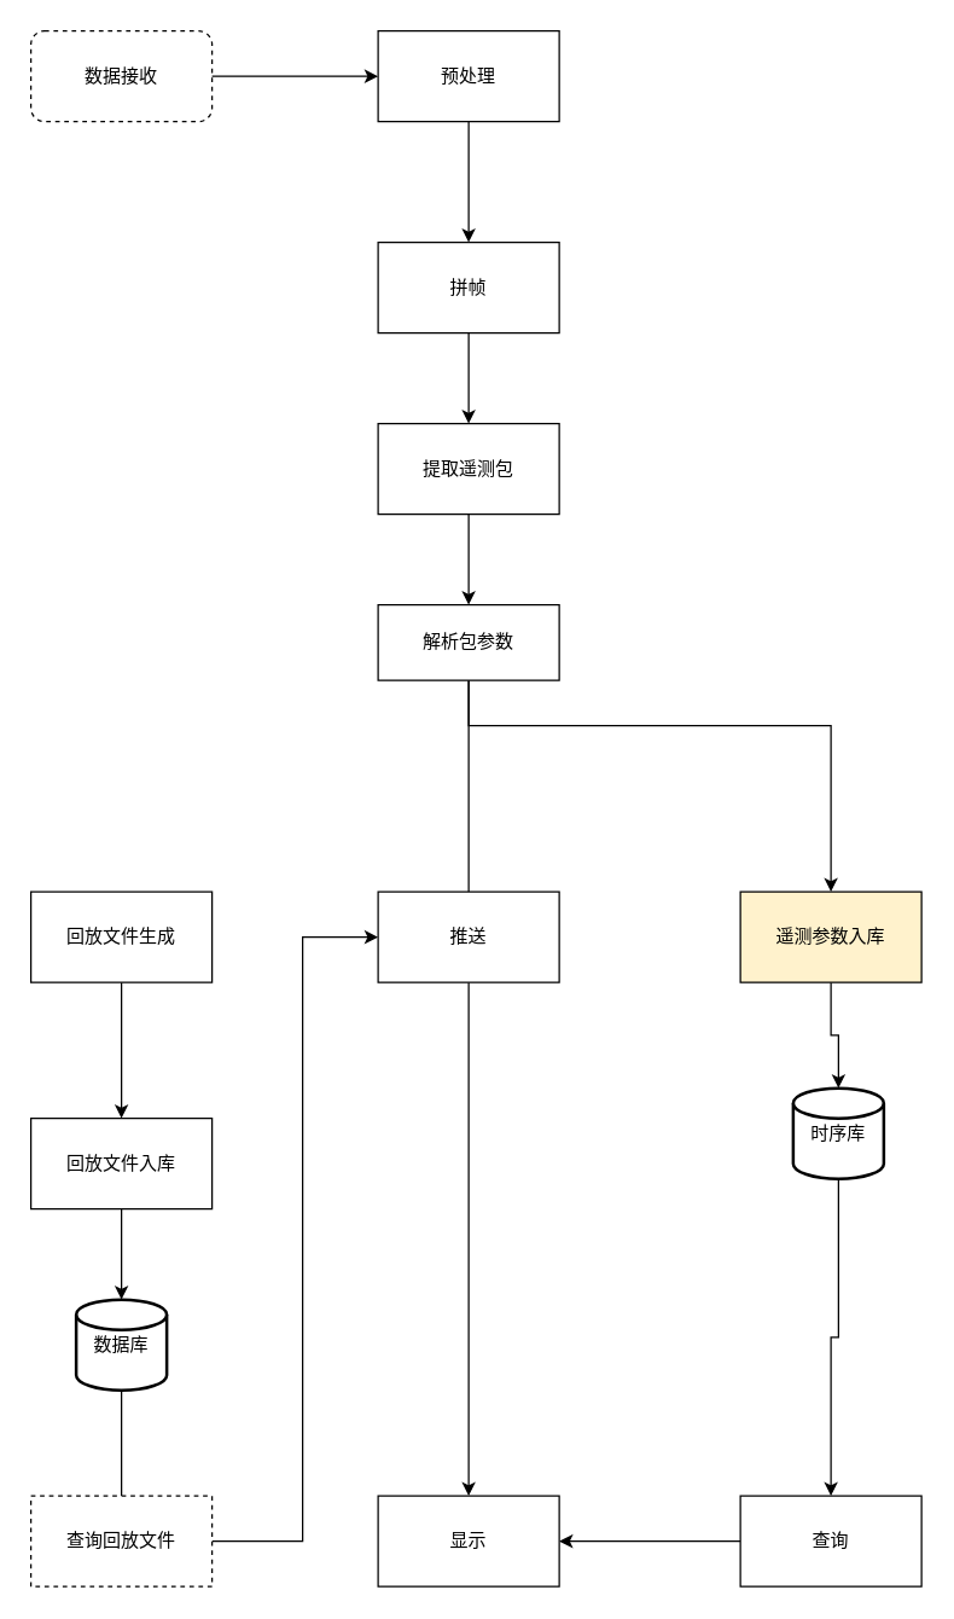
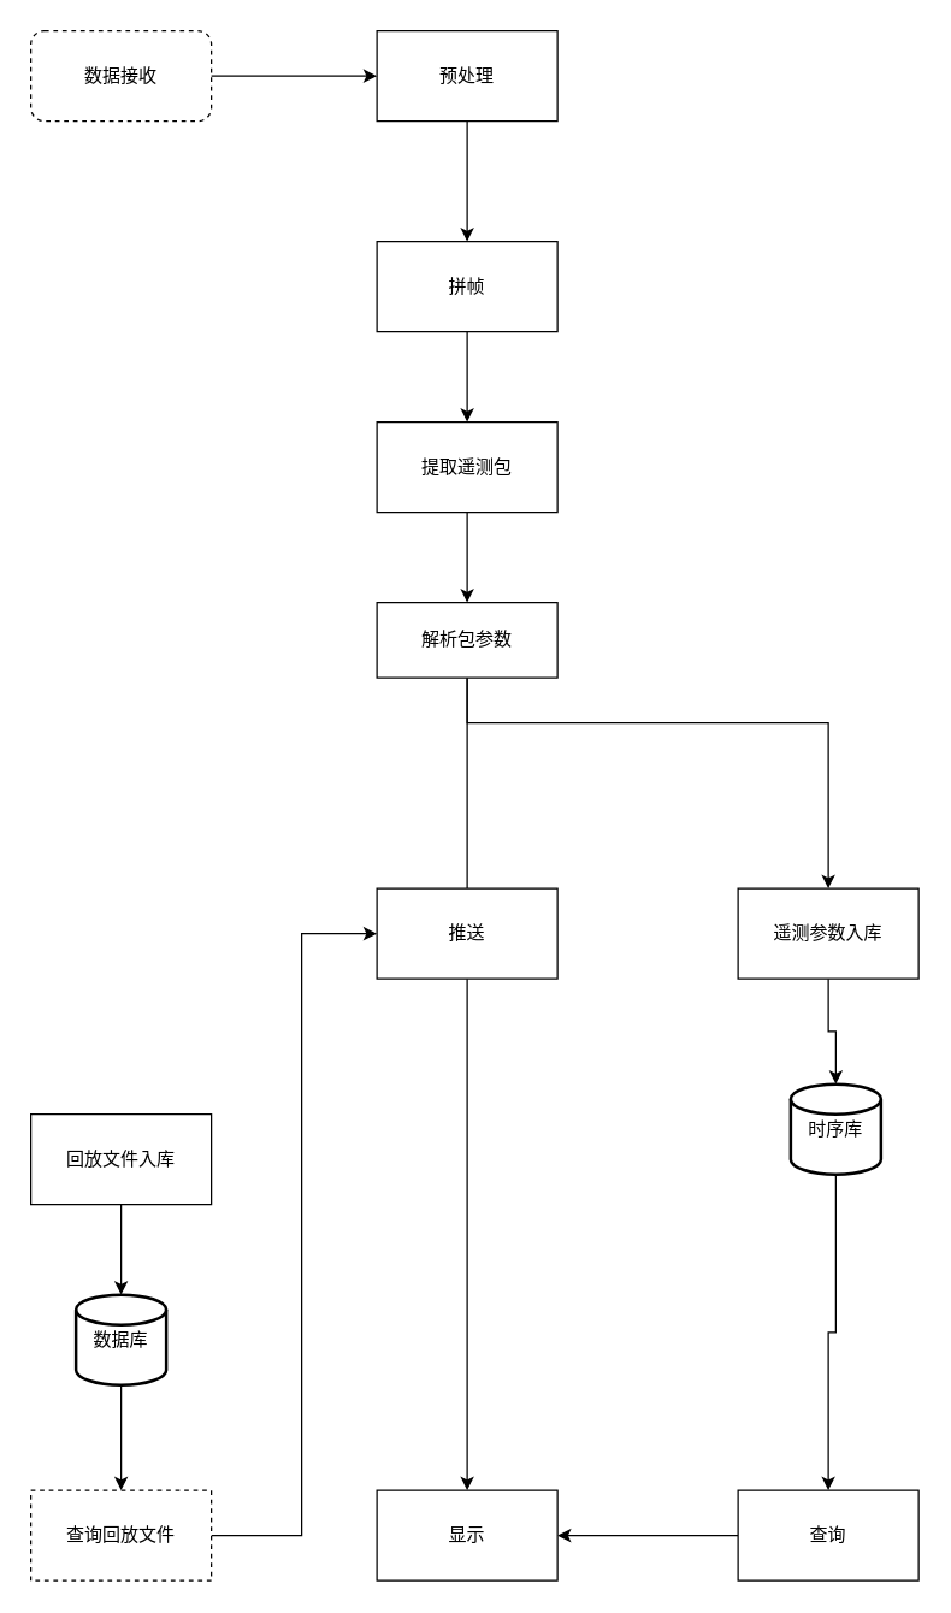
  <mxCell id="0" />
  <mxCell id="1" parent="0" />
  <mxCell id="2" value="数据接收" style="rounded=1;whiteSpace=wrap;html=1;dashed=1;" vertex="1" parent="1"><mxGeometry x="20" y="20" width="120" height="60" as="geometry" /></mxCell>
  <mxCell id="3" value="" style="endArrow=classic;html=1;exitX=1;exitY=0.5;exitDx=0;exitDy=0;" edge="1" parent="1" source="2"><mxGeometry width="50" height="50" relative="1" as="geometry"><mxPoint x="200" y="90" as="sourcePoint" /><mxPoint x="250" y="50" as="targetPoint" /></mxGeometry></mxCell>
  <mxCell id="4" value="预处理" style="rounded=0;whiteSpace=wrap;html=1;" vertex="1" parent="1"><mxGeometry x="250" y="20" width="120" height="60" as="geometry" /></mxCell>
  <mxCell id="5" value="" style="endArrow=classic;html=1;exitX=0.5;exitY=1;exitDx=0;exitDy=0;" edge="1" parent="1" source="4"><mxGeometry width="50" height="50" relative="1" as="geometry"><mxPoint x="340" y="200" as="sourcePoint" /><mxPoint x="310" y="160" as="targetPoint" /></mxGeometry></mxCell>
  <mxCell id="6" value="拼帧" style="rounded=0;whiteSpace=wrap;html=1;" vertex="1" parent="1"><mxGeometry x="250" y="160" width="120" height="60" as="geometry" /></mxCell>
  <mxCell id="7" value="" style="endArrow=classic;html=1;exitX=0.5;exitY=1;exitDx=0;exitDy=0;" edge="1" parent="1" source="6"><mxGeometry width="50" height="50" relative="1" as="geometry"><mxPoint x="340" y="310" as="sourcePoint" /><mxPoint x="310" y="280" as="targetPoint" /></mxGeometry></mxCell>
  <mxCell id="8" value="提取遥测包" style="rounded=0;whiteSpace=wrap;html=1;" vertex="1" parent="1"><mxGeometry x="250" y="280" width="120" height="60" as="geometry" /></mxCell>
  <mxCell id="9" value="" style="endArrow=classic;html=1;exitX=0.5;exitY=1;exitDx=0;exitDy=0;" edge="1" parent="1" source="8"><mxGeometry width="50" height="50" relative="1" as="geometry"><mxPoint x="310" y="430" as="sourcePoint" /><mxPoint x="310" y="400" as="targetPoint" /></mxGeometry></mxCell>
  <mxCell id="10" style="edgeStyle=orthogonalEdgeStyle;rounded=0;orthogonalLoop=1;jettySize=auto;html=1;entryX=0.5;entryY=0;entryDx=0;entryDy=0;endArrow=none;" edge="1" parent="1" source="12" target="16"><mxGeometry relative="1" as="geometry"><mxPoint x="310" y="540" as="targetPoint" /></mxGeometry></mxCell>
  <mxCell id="11" style="edgeStyle=orthogonalEdgeStyle;rounded=0;orthogonalLoop=1;jettySize=auto;html=1;exitX=0.5;exitY=1;exitDx=0;exitDy=0;entryX=0.5;entryY=0;entryDx=0;entryDy=0;" edge="1" parent="1" source="12" target="18"><mxGeometry relative="1" as="geometry"><mxPoint x="560" y="580" as="targetPoint" /><Array as="points"><mxPoint x="310" y="480" /><mxPoint x="550" y="480" /></Array></mxGeometry></mxCell>
  <mxCell id="12" value="解析包参数" style="rounded=0;whiteSpace=wrap;html=1;" vertex="1" parent="1"><mxGeometry x="250" y="400" width="120" height="50" as="geometry" /></mxCell>
- <mxCell id="13" style="edgeStyle=orthogonalEdgeStyle;rounded=0;orthogonalLoop=1;jettySize=auto;html=1;exitX=0.5;exitY=1;exitDx=0;exitDy=0;entryX=0.5;entryY=0;entryDx=0;entryDy=0;" edge="1" parent="1" source="14" target="25"><mxGeometry relative="1" as="geometry" /></mxCell>
- <mxCell id="14" value="回放文件生成" style="rounded=0;whiteSpace=wrap;html=1;" vertex="1" parent="1"><mxGeometry x="20" y="590" width="120" height="60" as="geometry" /></mxCell>
  <mxCell id="15" style="edgeStyle=orthogonalEdgeStyle;rounded=0;orthogonalLoop=1;jettySize=auto;html=1;exitX=0.5;exitY=1;exitDx=0;exitDy=0;" edge="1" parent="1" source="16" target="23"><mxGeometry relative="1" as="geometry" /></mxCell>
  <mxCell id="16" value="推送" style="rounded=0;whiteSpace=wrap;html=1;" vertex="1" parent="1"><mxGeometry x="250" y="590" width="120" height="60" as="geometry" /></mxCell>
  <mxCell id="17" style="edgeStyle=orthogonalEdgeStyle;rounded=0;orthogonalLoop=1;jettySize=auto;html=1;exitX=0.5;exitY=1;exitDx=0;exitDy=0;" edge="1" parent="1" source="18" target="20"><mxGeometry relative="1" as="geometry" /></mxCell>
- <mxCell id="18" value="遥测参数入库" style="rounded=0;whiteSpace=wrap;html=1;fillColor=#fff2cc;" vertex="1" parent="1"><mxGeometry x="490" y="590" width="120" height="60" as="geometry" /></mxCell>
+ <mxCell id="18" value="遥测参数入库" style="rounded=0;whiteSpace=wrap;html=1;" vertex="1" parent="1"><mxGeometry x="490" y="590" width="120" height="60" as="geometry" /></mxCell>
  <mxCell id="19" style="edgeStyle=orthogonalEdgeStyle;rounded=0;orthogonalLoop=1;jettySize=auto;html=1;exitX=0.5;exitY=1;exitDx=0;exitDy=0;exitPerimeter=0;" edge="1" parent="1" source="20" target="22"><mxGeometry relative="1" as="geometry" /></mxCell>
  <mxCell id="20" value="时序库" style="strokeWidth=2;html=1;shape=mxgraph.flowchart.database;whiteSpace=wrap;" vertex="1" parent="1"><mxGeometry x="525" y="720" width="60" height="60" as="geometry" /></mxCell>
  <mxCell id="21" style="edgeStyle=orthogonalEdgeStyle;rounded=0;orthogonalLoop=1;jettySize=auto;html=1;exitX=0;exitY=0.5;exitDx=0;exitDy=0;entryX=1;entryY=0.5;entryDx=0;entryDy=0;" edge="1" parent="1" source="22" target="23"><mxGeometry relative="1" as="geometry" /></mxCell>
  <mxCell id="22" value="查询" style="rounded=0;whiteSpace=wrap;html=1;" vertex="1" parent="1"><mxGeometry x="490" y="990" width="120" height="60" as="geometry" /></mxCell>
  <mxCell id="23" value="显示" style="rounded=0;whiteSpace=wrap;html=1;" vertex="1" parent="1"><mxGeometry x="250" y="990" width="120" height="60" as="geometry" /></mxCell>
  <mxCell id="24" style="edgeStyle=orthogonalEdgeStyle;rounded=0;orthogonalLoop=1;jettySize=auto;html=1;exitX=0.5;exitY=1;exitDx=0;exitDy=0;entryX=0.5;entryY=0;entryDx=0;entryDy=0;entryPerimeter=0;" edge="1" parent="1" source="25" target="27"><mxGeometry relative="1" as="geometry" /></mxCell>
  <mxCell id="25" value="回放文件入库" style="rounded=0;whiteSpace=wrap;html=1;" vertex="1" parent="1"><mxGeometry x="20" y="740" width="120" height="60" as="geometry" /></mxCell>
- <mxCell id="26" style="edgeStyle=orthogonalEdgeStyle;rounded=0;orthogonalLoop=1;jettySize=auto;html=1;exitX=0.5;exitY=1;exitDx=0;exitDy=0;exitPerimeter=0;entryX=0.5;entryY=0;entryDx=0;entryDy=0;endArrow=none;" edge="1" parent="1" source="27" target="29"><mxGeometry relative="1" as="geometry" /></mxCell>
+ <mxCell id="26" style="edgeStyle=orthogonalEdgeStyle;rounded=0;orthogonalLoop=1;jettySize=auto;html=1;exitX=0.5;exitY=1;exitDx=0;exitDy=0;exitPerimeter=0;entryX=0.5;entryY=0;entryDx=0;entryDy=0;" edge="1" parent="1" source="27" target="29"><mxGeometry relative="1" as="geometry" /></mxCell>
  <mxCell id="27" value="数据库" style="strokeWidth=2;html=1;shape=mxgraph.flowchart.database;whiteSpace=wrap;" vertex="1" parent="1"><mxGeometry x="50" y="860" width="60" height="60" as="geometry" /></mxCell>
  <mxCell id="28" style="edgeStyle=orthogonalEdgeStyle;rounded=0;orthogonalLoop=1;jettySize=auto;html=1;exitX=1;exitY=0.5;exitDx=0;exitDy=0;" edge="1" parent="1" source="29" target="16"><mxGeometry relative="1" as="geometry"><mxPoint x="230" y="660" as="targetPoint" /><Array as="points"><mxPoint x="200" y="1020" /><mxPoint x="200" y="620" /></Array></mxGeometry></mxCell>
  <mxCell id="29" value="查询回放文件" style="rounded=0;whiteSpace=wrap;html=1;dashed=1;" vertex="1" parent="1"><mxGeometry x="20" y="990" width="120" height="60" as="geometry" /></mxCell>
